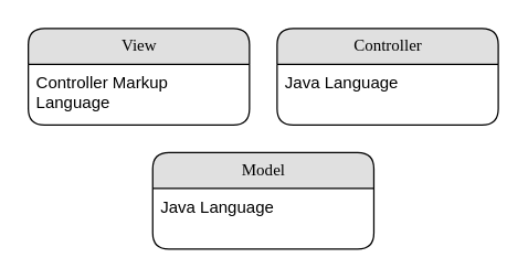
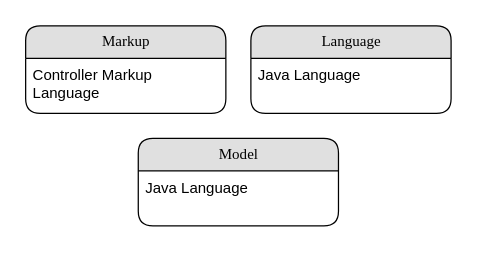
  <mxCell id="0" />
  <mxCell id="1" parent="0" />
- <mxCell id="2" value="Controller" style="swimlane;html=1;fontStyle=0;childLayout=stackLayout;horizontal=1;startSize=26;fillColor=#e0e0e0;horizontalStack=0;resizeParent=1;resizeLast=0;collapsible=1;marginBottom=0;swimlaneFillColor=#ffffff;align=center;rounded=1;shadow=0;comic=0;labelBackgroundColor=none;strokeWidth=1;fontFamily=Verdana;fontSize=12" parent="1" vertex="1"><mxGeometry x="200" y="20" width="160" height="70" as="geometry" /></mxCell>
+ <mxCell id="2" value="Language" style="swimlane;html=1;fontStyle=0;childLayout=stackLayout;horizontal=1;startSize=26;fillColor=#e0e0e0;horizontalStack=0;resizeParent=1;resizeLast=0;collapsible=1;marginBottom=0;swimlaneFillColor=#ffffff;align=center;rounded=1;shadow=0;comic=0;labelBackgroundColor=none;strokeWidth=1;fontFamily=Verdana;fontSize=12" parent="1" vertex="1"><mxGeometry x="200" y="20" width="160" height="70" as="geometry" /></mxCell>
  <mxCell id="3" value="&lt;div&gt;Java Language&lt;/div&gt;" style="text;html=1;strokeColor=none;fillColor=none;spacingLeft=4;spacingRight=4;whiteSpace=wrap;overflow=hidden;rotatable=0;points=[[0,0.5],[1,0.5]];portConstraint=eastwest;" parent="2" vertex="1"><mxGeometry y="26" width="160" height="44" as="geometry" /></mxCell>
- <mxCell id="4" value="View" style="swimlane;html=1;fontStyle=0;childLayout=stackLayout;horizontal=1;startSize=26;fillColor=#e0e0e0;horizontalStack=0;resizeParent=1;resizeLast=0;collapsible=1;marginBottom=0;swimlaneFillColor=#ffffff;align=center;rounded=1;shadow=0;comic=0;labelBackgroundColor=none;strokeWidth=1;fontFamily=Verdana;fontSize=12" vertex="1" parent="1"><mxGeometry x="20" y="20" width="160" height="70" as="geometry" /></mxCell>
+ <mxCell id="4" value="Markup" style="swimlane;html=1;fontStyle=0;childLayout=stackLayout;horizontal=1;startSize=26;fillColor=#e0e0e0;horizontalStack=0;resizeParent=1;resizeLast=0;collapsible=1;marginBottom=0;swimlaneFillColor=#ffffff;align=center;rounded=1;shadow=0;comic=0;labelBackgroundColor=none;strokeWidth=1;fontFamily=Verdana;fontSize=12" vertex="1" parent="1"><mxGeometry x="20" y="20" width="160" height="70" as="geometry" /></mxCell>
  <mxCell id="5" value="Controller Markup Language" style="text;html=1;strokeColor=none;fillColor=none;spacingLeft=4;spacingRight=4;whiteSpace=wrap;overflow=hidden;rotatable=0;points=[[0,0.5],[1,0.5]];portConstraint=eastwest;" vertex="1" parent="4"><mxGeometry y="26" width="160" height="44" as="geometry" /></mxCell>
  <mxCell id="6" value="Model" style="swimlane;html=1;fontStyle=0;childLayout=stackLayout;horizontal=1;startSize=26;fillColor=#e0e0e0;horizontalStack=0;resizeParent=1;resizeLast=0;collapsible=1;marginBottom=0;swimlaneFillColor=#ffffff;align=center;rounded=1;shadow=0;comic=0;labelBackgroundColor=none;strokeWidth=1;fontFamily=Verdana;fontSize=12" vertex="1" parent="1"><mxGeometry x="110" y="110" width="160" height="70" as="geometry" /></mxCell>
  <mxCell id="7" value="&lt;div&gt;Java Language&lt;/div&gt;" style="text;html=1;strokeColor=none;fillColor=none;spacingLeft=4;spacingRight=4;whiteSpace=wrap;overflow=hidden;rotatable=0;points=[[0,0.5],[1,0.5]];portConstraint=eastwest;" vertex="1" parent="6"><mxGeometry y="26" width="160" height="44" as="geometry" /></mxCell>
